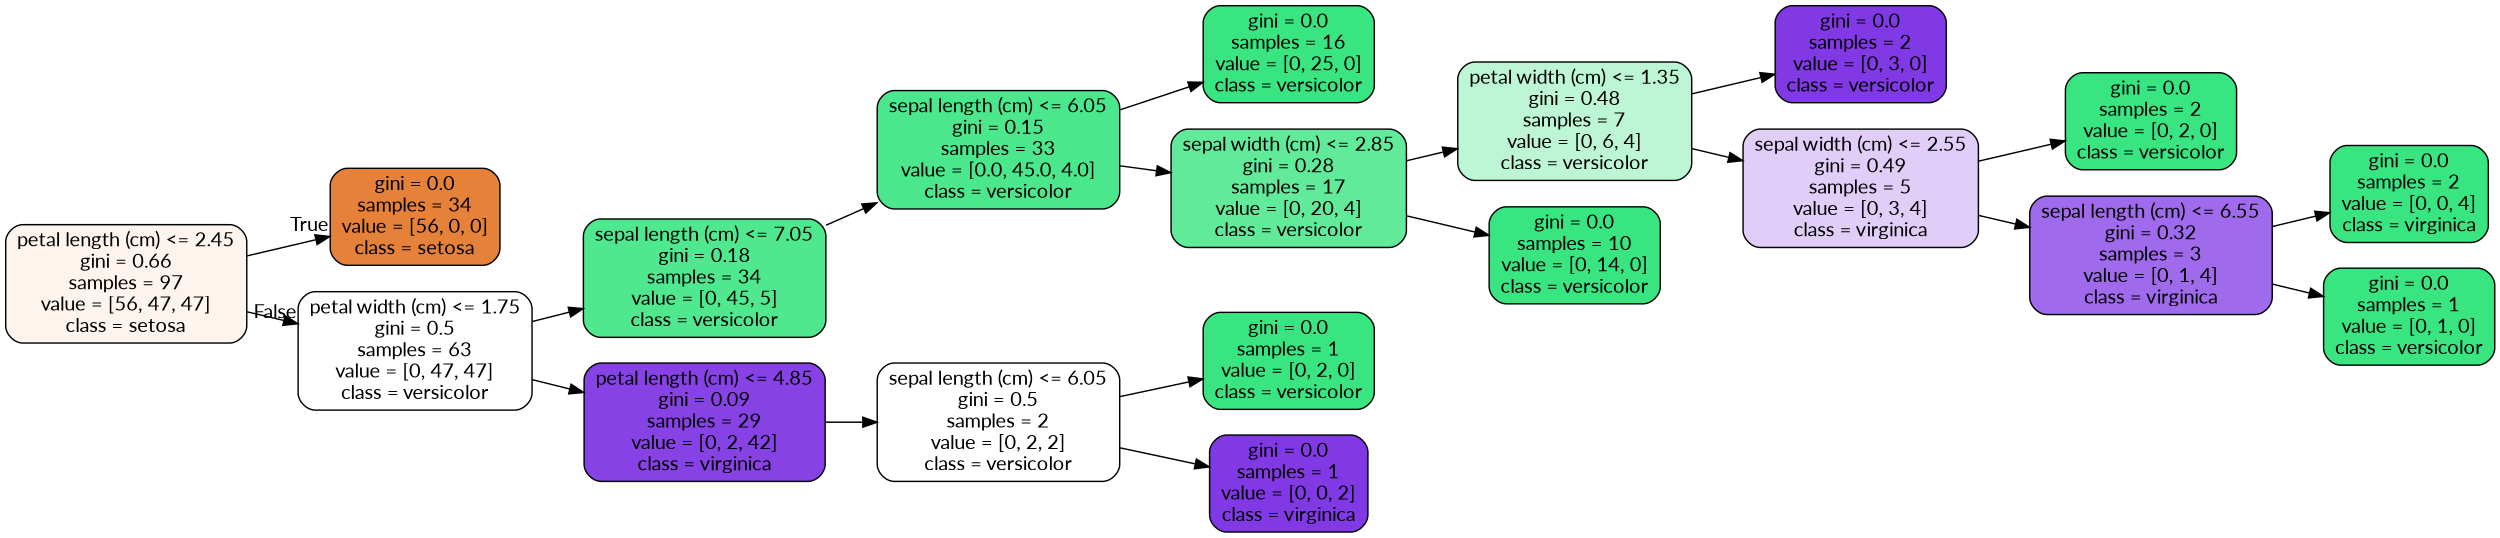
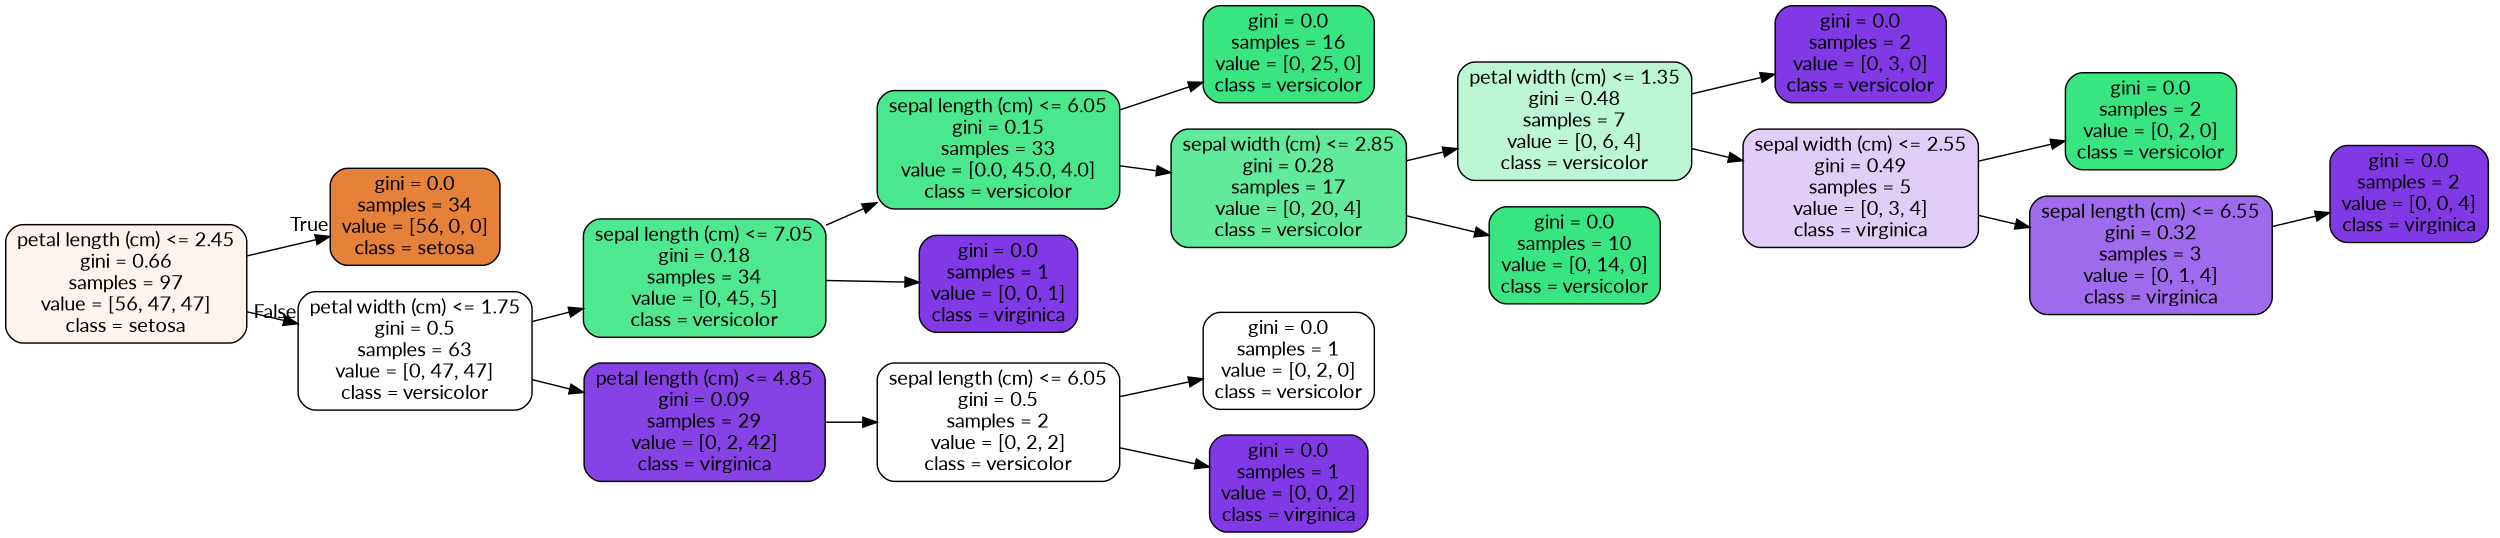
  digraph {
    fontname=Lato
    rankdir=LR
    node [color=black fillcolor="#39e581" fontname=Lato shape=box style="filled, rounded"]
    edge [fontname=Lato]
    n1 [fillcolor="#fdf4ee" label="petal length (cm) <= 2.45\ngini = 0.66\nsamples = 97\nvalue = [56, 47, 47]\nclass = setosa"]
    n2 [fillcolor="#e58139" label="gini = 0.0\nsamples = 34\nvalue = [56, 0, 0]\nclass = setosa"]
    n3 [fillcolor="#ffffff" label="petal width (cm) <= 1.75\ngini = 0.5\nsamples = 63\nvalue = [0, 47, 47]\nclass = versicolor"]
    n4 [fillcolor="#4fe88f" label="sepal length (cm) <= 7.05\ngini = 0.18\nsamples = 34\nvalue = [0, 45, 5]\nclass = versicolor"]
    n5 [fillcolor="#8742e6" label="petal length (cm) <= 4.85\ngini = 0.09\nsamples = 29\nvalue = [0, 2, 42]\nclass = virginica"]
    n6 [fillcolor="#4be78c" label="sepal length (cm) <= 6.05\ngini = 0.15\nsamples = 33\nvalue = [0.0, 45.0, 4.0]\nclass = versicolor"]
+   n7 [fillcolor="#8139e5" label="gini = 0.0\nsamples = 1\nvalue = [0, 0, 1]\nclass = virginica"]
    n8 [fillcolor="#ffffff" label="sepal length (cm) <= 6.05\ngini = 0.5\nsamples = 2\nvalue = [0, 2, 2]\nclass = versicolor"]
    n9 [label="gini = 0.0\nsamples = 16\nvalue = [0, 25, 0]\nclass = versicolor"]
    n10 [fillcolor="#61ea9a" label="sepal width (cm) <= 2.85\ngini = 0.28\nsamples = 17\nvalue = [0, 20, 4]\nclass = versicolor"]
    n11 [fillcolor="#bdf6d5" label="petal width (cm) <= 1.35\ngini = 0.48\nsamples = 7\nvalue = [0, 6, 4]\nclass = versicolor"]
    n12 [label="gini = 0.0\nsamples = 10\nvalue = [0, 14, 0]\nclass = versicolor"]
    n13 [fillcolor="#8139e5" label="gini = 0.0\nsamples = 2\nvalue = [0, 3, 0]\nclass = versicolor"]
    n14 [fillcolor="#e0cef8" label="sepal width (cm) <= 2.55\ngini = 0.49\nsamples = 5\nvalue = [0, 3, 4]\nclass = virginica"]
    n15 [label="gini = 0.0\nsamples = 2\nvalue = [0, 2, 0]\nclass = versicolor"]
    n16 [fillcolor="#a06aec" label="sepal length (cm) <= 6.55\ngini = 0.32\nsamples = 3\nvalue = [0, 1, 4]\nclass = virginica"]
-   n17 [label="gini = 0.0\nsamples = 2\nvalue = [0, 0, 4]\nclass = virginica"]
-   n18 [label="gini = 0.0\nsamples = 1\nvalue = [0, 1, 0]\nclass = versicolor"]
-   n19 [label="gini = 0.0\nsamples = 1\nvalue = [0, 2, 0]\nclass = versicolor"]
+   n17 [fillcolor="#8139e5" label="gini = 0.0\nsamples = 2\nvalue = [0, 0, 4]\nclass = virginica"]
+   n19 [fillcolor="#ffffff" label="gini = 0.0\nsamples = 1\nvalue = [0, 2, 0]\nclass = versicolor"]
    n20 [fillcolor="#8139e5" label="gini = 0.0\nsamples = 1\nvalue = [0, 0, 2]\nclass = virginica"]
    n1 -> n2 [headlabel=True labelangle=45 labeldistance=2.5]
    n1 -> n3 [headlabel=False labelangle=-45 labeldistance=2.5]
    n3 -> n4
    n3 -> n5
    n4 -> n6
+   n4 -> n7
    n5 -> n8
    n6 -> n9
    n6 -> n10
    n8 -> n19
    n8 -> n20
    n10 -> n11
    n10 -> n12
    n11 -> n13
    n11 -> n14
    n14 -> n15
    n14 -> n16
    n16 -> n17
-   n16 -> n18
  }
